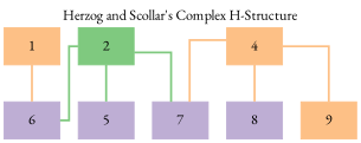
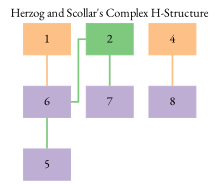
  digraph {
    bgcolor="/x11/white"
    fontcolor="/x11/black"
    fontname="EB Garamond"
    fontsize=14.0
    label="Herzog and Scollar\'s Complex H-Structure"
    labelloc=t
    splines=ortho
    style=filled
    node [color="/accent3/2" distortion=0.0 fillcolor="/accent3/2" fontcolor="/x11/black" fontname="EB Garamond" fontsize=14.0 orientation=0.0 penwidth=1.0 shape=box sides=4 skew=0.0 style=filled]
    edge [arrowhead=none color="/accent3/3" fontcolor="/x11/black" fontname="EB Garamond" fontsize=14.0 penwidth=2.0 style=solid]
    6
    1 [color="/accent3/3" fillcolor="/accent3/3"]
    5
    2 [color="/accent3/1" fillcolor="/accent3/1"]
    7
    8
    4 [color="/accent3/3" fillcolor="/accent3/3"]
-   9 [color="/accent3/3" fillcolor="/accent3/3"]
    1 -> 6
    2 -> 6 [color="/accent3/1"]
-   2 -> 5 [color="/accent3/1"]
+   6 -> 5 [color="/accent3/1"]
    2 -> 7 [color="/accent3/1"]
-   4 -> 7
    4 -> 8
-   4 -> 9
  }
